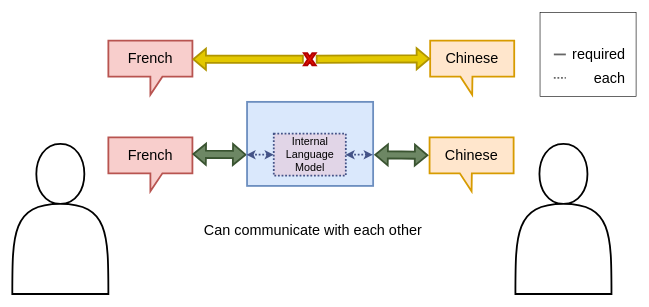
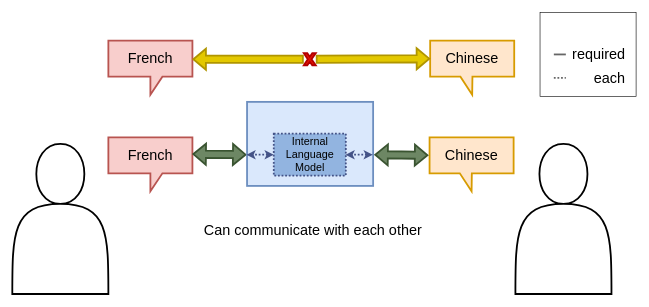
  <mxCell id="0" />
  <mxCell id="1" parent="0" />
  <mxCell id="2" value="" style="rounded=0;whiteSpace=wrap;html=1;fontSize=24;" vertex="1" parent="1"><mxGeometry x="899" y="20" width="160" height="140" as="geometry" /></mxCell>
  <mxCell id="3" value="" style="shape=actor;whiteSpace=wrap;html=1;strokeWidth=3;" parent="1" vertex="1"><mxGeometry x="20" y="239" width="160" height="250" as="geometry" /></mxCell>
  <mxCell id="4" value="" style="shape=actor;whiteSpace=wrap;html=1;strokeWidth=3;" parent="1" vertex="1"><mxGeometry x="858" y="239" width="160" height="250" as="geometry" /></mxCell>
  <mxCell id="5" value="&lt;font style=&quot;font-size: 24px&quot;&gt;French&lt;/font&gt;" style="shape=callout;whiteSpace=wrap;html=1;perimeter=calloutPerimeter;strokeWidth=3;fillColor=#f8cecc;strokeColor=#b85450;" parent="1" vertex="1"><mxGeometry x="180" y="67" width="140" height="90" as="geometry" /></mxCell>
  <mxCell id="6" value="Can communicate with each other" style="text;html=1;strokeColor=none;fillColor=none;align=center;verticalAlign=middle;whiteSpace=wrap;rounded=0;fontSize=24;" parent="1" vertex="1"><mxGeometry x="301" y="369" width="440" height="30" as="geometry" /></mxCell>
  <mxCell id="7" value="&lt;font style=&quot;font-size: 24px&quot;&gt;French&lt;/font&gt;" style="shape=callout;whiteSpace=wrap;html=1;perimeter=calloutPerimeter;strokeWidth=3;fillColor=#f8cecc;strokeColor=#b85450;" parent="1" vertex="1"><mxGeometry x="180" y="228" width="140" height="90" as="geometry" /></mxCell>
  <mxCell id="8" value="&lt;font style=&quot;font-size: 24px&quot;&gt;Chinese&lt;/font&gt;" style="shape=callout;whiteSpace=wrap;html=1;perimeter=calloutPerimeter;strokeWidth=3;position2=0.5;size=30;position=0.36;base=20;fillColor=#ffe6cc;strokeColor=#d79b00;" parent="1" vertex="1"><mxGeometry x="716" y="67" width="140" height="90" as="geometry" /></mxCell>
  <mxCell id="9" value="" style="shape=flexArrow;endArrow=classic;startArrow=none;html=1;rounded=0;fontSize=24;fillColor=#e3c800;strokeColor=#B09500;strokeWidth=3;entryX=0;entryY=0;entryDx=0;entryDy=30;entryPerimeter=0;" parent="1" source="10" target="8" edge="1"><mxGeometry width="100" height="100" relative="1" as="geometry"><mxPoint x="300" y="98" as="sourcePoint" /><mxPoint x="620" y="99" as="targetPoint" /></mxGeometry></mxCell>
  <mxCell id="10" value="" style="verticalLabelPosition=bottom;verticalAlign=top;html=1;shape=mxgraph.basic.x;fontSize=24;strokeWidth=3;fillColor=#e51400;fontColor=#ffffff;strokeColor=#B20000;" parent="1" vertex="1"><mxGeometry x="505.5" y="88" width="20" height="20" as="geometry" /></mxCell>
  <mxCell id="11" value="" style="shape=flexArrow;endArrow=none;startArrow=classic;html=1;rounded=0;fontSize=24;fillColor=#e3c800;strokeColor=#B09500;strokeWidth=3;" parent="1" target="10" edge="1"><mxGeometry width="100" height="100" relative="1" as="geometry"><mxPoint x="320" y="98" as="sourcePoint" /><mxPoint x="620" y="99" as="targetPoint" /></mxGeometry></mxCell>
  <mxCell id="12" value="&lt;font style=&quot;font-size: 24px&quot;&gt;Chinese&lt;/font&gt;" style="shape=callout;whiteSpace=wrap;html=1;perimeter=calloutPerimeter;strokeWidth=3;position2=0.5;size=30;position=0.36;base=20;fillColor=#ffe6cc;strokeColor=#d79b00;" parent="1" vertex="1"><mxGeometry x="715" y="228" width="140" height="90" as="geometry" /></mxCell>
  <mxCell id="13" value="" style="shape=flexArrow;endArrow=classic;startArrow=classic;html=1;rounded=0;fontSize=24;fillColor=#6d8764;strokeColor=#3A5431;strokeWidth=3;exitX=0;exitY=0;exitDx=140;exitDy=30;exitPerimeter=0;" parent="1" edge="1"><mxGeometry width="100" height="100" relative="1" as="geometry"><mxPoint x="320" y="256" as="sourcePoint" /><mxPoint x="410" y="257" as="targetPoint" /></mxGeometry></mxCell>
  <mxCell id="14" value="" style="rounded=0;whiteSpace=wrap;html=1;fontSize=18;strokeWidth=3;fillColor=#dae8fc;strokeColor=#6c8ebf;" parent="1" vertex="1"><mxGeometry x="411" y="169" width="210" height="140" as="geometry" /></mxCell>
  <mxCell id="15" style="edgeStyle=orthogonalEdgeStyle;rounded=0;orthogonalLoop=1;jettySize=auto;html=1;exitX=0;exitY=0.5;exitDx=0;exitDy=0;entryX=-0.005;entryY=0.629;entryDx=0;entryDy=0;entryPerimeter=0;dashed=1;dashPattern=1 1;fontSize=18;startArrow=classic;startFill=1;strokeColor=#445387;strokeWidth=3;" parent="1" source="16" target="14" edge="1"><mxGeometry relative="1" as="geometry"><Array as="points"><mxPoint x="436" y="257" /><mxPoint x="436" y="257" /></Array></mxGeometry></mxCell>
- <mxCell id="16" value="&lt;font style=&quot;font-size: 18px;&quot;&gt;Internal Language Model&lt;/font&gt;" style="rounded=0;whiteSpace=wrap;html=1;fillColor=#e1d5e7;strokeColor=#445387;strokeWidth=3;rotation=0;dashed=1;dashPattern=1 1;" parent="1" vertex="1"><mxGeometry x="455.5" y="222" width="120" height="70" as="geometry" /></mxCell>
+ <mxCell id="16" value="&lt;font style=&quot;font-size: 18px;&quot;&gt;Internal Language Model&lt;/font&gt;" style="rounded=0;whiteSpace=wrap;html=1;fillColor=#92B4E0;strokeColor=#445387;strokeWidth=3;rotation=0;dashed=1;dashPattern=1 1;" parent="1" vertex="1"><mxGeometry x="455.5" y="222" width="120" height="70" as="geometry" /></mxCell>
  <mxCell id="17" value="" style="endArrow=none;html=1;rounded=0;fontSize=18;strokeWidth=3;strokeColor=#666666;" parent="1" edge="1"><mxGeometry width="50" height="50" relative="1" as="geometry"><mxPoint x="922" y="90" as="sourcePoint" /><mxPoint x="942" y="90" as="targetPoint" /></mxGeometry></mxCell>
  <mxCell id="18" value="" style="endArrow=none;html=1;rounded=0;fontSize=18;strokeWidth=3;strokeColor=#666666;dashed=1;dashPattern=1 1;" parent="1" edge="1"><mxGeometry width="50" height="50" relative="1" as="geometry"><mxPoint x="922" y="129" as="sourcePoint" /><mxPoint x="942" y="129" as="targetPoint" /></mxGeometry></mxCell>
  <mxCell id="19" style="edgeStyle=orthogonalEdgeStyle;rounded=0;orthogonalLoop=1;jettySize=auto;html=1;exitX=0.5;exitY=1;exitDx=0;exitDy=0;dashed=1;dashPattern=1 1;fontSize=18;strokeColor=#666666;strokeWidth=3;" parent="1" source="14" target="14" edge="1"><mxGeometry relative="1" as="geometry" /></mxCell>
  <mxCell id="20" style="edgeStyle=orthogonalEdgeStyle;rounded=0;orthogonalLoop=1;jettySize=auto;html=1;exitX=0;exitY=0.5;exitDx=0;exitDy=0;entryX=-0.005;entryY=0.629;entryDx=0;entryDy=0;entryPerimeter=0;dashed=1;dashPattern=1 1;fontSize=18;startArrow=classic;startFill=1;strokeColor=#445387;strokeWidth=3;" parent="1" edge="1"><mxGeometry relative="1" as="geometry"><mxPoint x="620.5" y="257" as="sourcePoint" /><mxPoint x="574.95" y="257.06" as="targetPoint" /><Array as="points"><mxPoint x="601" y="257" /><mxPoint x="601" y="257" /></Array></mxGeometry></mxCell>
  <mxCell id="21" value="" style="shape=flexArrow;endArrow=classic;startArrow=classic;html=1;rounded=0;fontSize=24;fillColor=#6d8764;strokeColor=#3A5431;strokeWidth=3;exitX=0;exitY=0;exitDx=140;exitDy=30;exitPerimeter=0;" parent="1" edge="1"><mxGeometry width="100" height="100" relative="1" as="geometry"><mxPoint x="623" y="257" as="sourcePoint" /><mxPoint x="713" y="258" as="targetPoint" /></mxGeometry></mxCell>
  <mxCell id="22" value="&lt;div style=&quot;&quot;&gt;&lt;span style=&quot;background-color: initial;&quot;&gt;&lt;font style=&quot;font-size: 24px;&quot;&gt;required&lt;/font&gt;&lt;/span&gt;&lt;/div&gt;" style="text;html=1;align=right;verticalAlign=middle;resizable=0;points=[];autosize=1;strokeColor=none;fillColor=none;fontSize=18;" vertex="1" parent="1"><mxGeometry x="932" y="70" width="110" height="40" as="geometry" /></mxCell>
  <mxCell id="23" value="&lt;font style=&quot;font-size: 24px;&quot;&gt;each&lt;/font&gt;" style="text;html=1;align=right;verticalAlign=middle;resizable=0;points=[];autosize=1;strokeColor=none;fillColor=none;fontSize=18;" vertex="1" parent="1"><mxGeometry x="932" y="110" width="110" height="40" as="geometry" /></mxCell>
